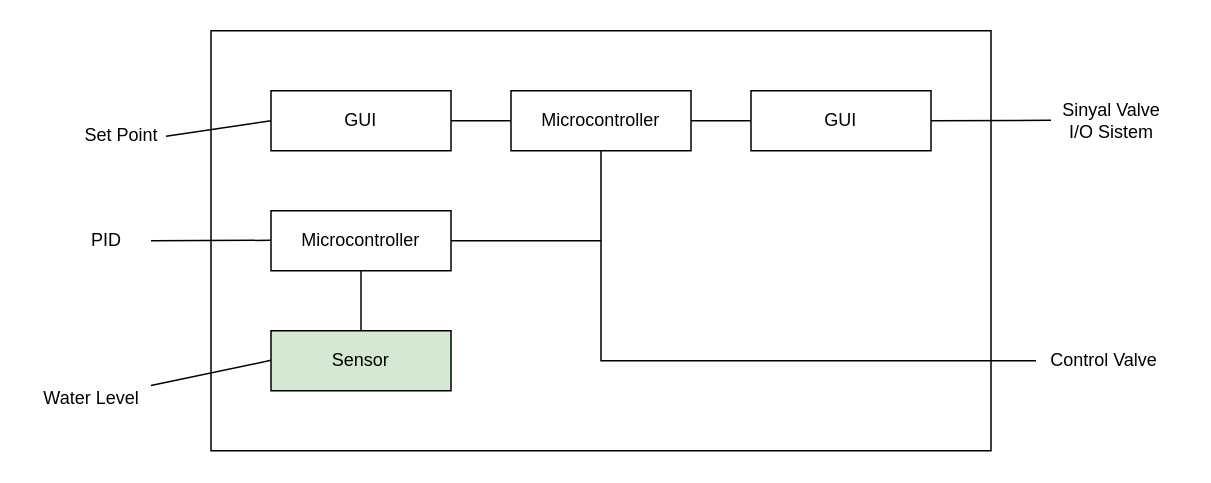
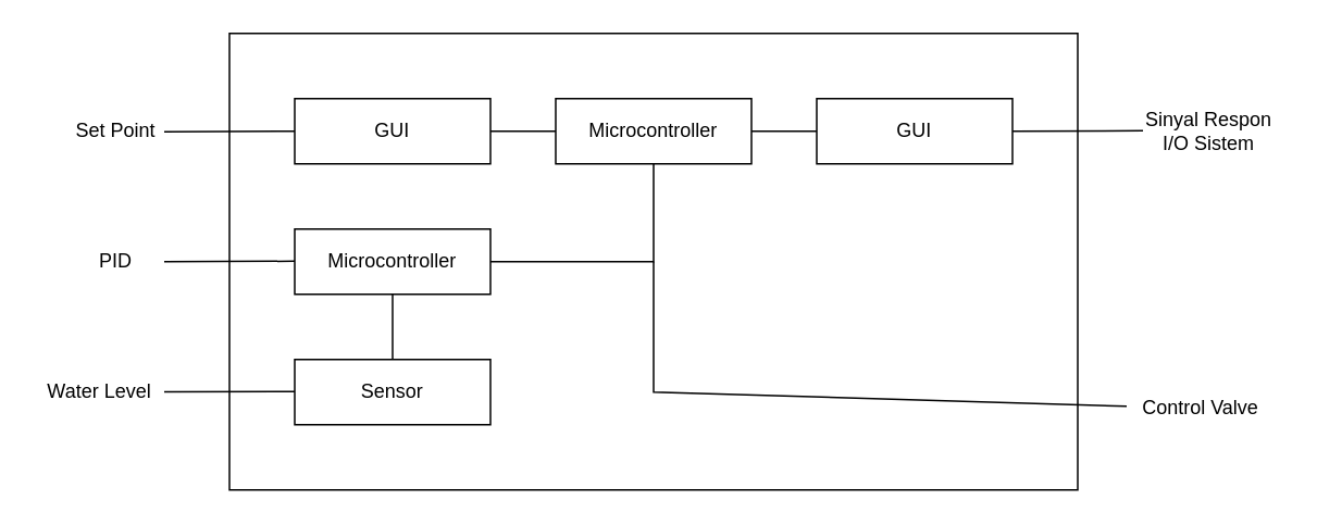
  <mxCell id="0" />
  <mxCell id="1" parent="0" />
- <mxCell id="2" value="Set Point" style="text;html=1;align=center;verticalAlign=middle;resizable=0;points=[];autosize=1;" vertex="1" parent="1"><mxGeometry x="50" y="80" width="60" height="20" as="geometry" /></mxCell>
+ <mxCell id="2" value="Set Point" style="text;html=1;align=center;verticalAlign=middle;resizable=0;points=[];autosize=1;" vertex="1" parent="1"><mxGeometry x="40" y="70" width="60" height="20" as="geometry" /></mxCell>
  <mxCell id="3" value="PID" style="text;html=1;align=center;verticalAlign=middle;resizable=0;points=[];autosize=1;" vertex="1" parent="1"><mxGeometry x="50" y="150" width="40" height="20" as="geometry" /></mxCell>
- <mxCell id="4" value="Water Level" style="text;html=1;align=center;verticalAlign=middle;resizable=0;points=[];autosize=1;" vertex="1" parent="1"><mxGeometry x="20" y="255" width="80" height="20" as="geometry" /></mxCell>
+ <mxCell id="4" value="Water Level" style="text;html=1;align=center;verticalAlign=middle;resizable=0;points=[];autosize=1;" vertex="1" parent="1"><mxGeometry y="230" width="80" height="20" as="geometry" x="20" /></mxCell>
  <mxCell id="5" style="edgeStyle=none;rounded=0;orthogonalLoop=1;jettySize=auto;html=1;exitX=0;exitY=0.5;exitDx=0;exitDy=0;entryX=1;entryY=0.514;entryDx=0;entryDy=0;entryPerimeter=0;startArrow=none;startFill=0;endArrow=none;endFill=0;" edge="1" parent="1" source="6" target="2"><mxGeometry relative="1" as="geometry" /></mxCell>
  <mxCell id="6" value="GUI" style="rounded=0;whiteSpace=wrap;html=1;" vertex="1" parent="1"><mxGeometry x="180" y="60" width="120" height="40" as="geometry" /></mxCell>
  <mxCell id="7" style="edgeStyle=none;rounded=0;orthogonalLoop=1;jettySize=auto;html=1;exitX=1;exitY=0.5;exitDx=0;exitDy=0;entryX=0.5;entryY=1;entryDx=0;entryDy=0;startArrow=none;startFill=0;endArrow=none;endFill=0;" edge="1" parent="1" source="8" target="12"><mxGeometry relative="1" as="geometry"><Array as="points"><mxPoint x="400" y="160" /></Array></mxGeometry></mxCell>
  <mxCell id="8" value="Microcontroller" style="rounded=0;whiteSpace=wrap;html=1;" vertex="1" parent="1"><mxGeometry x="180" y="140" width="120" height="40" as="geometry" /></mxCell>
  <mxCell id="9" style="edgeStyle=none;rounded=0;orthogonalLoop=1;jettySize=auto;html=1;exitX=0.5;exitY=0;exitDx=0;exitDy=0;entryX=0.5;entryY=1;entryDx=0;entryDy=0;startArrow=none;startFill=0;endArrow=none;endFill=0;" edge="1" parent="1" source="10" target="8"><mxGeometry relative="1" as="geometry" /></mxCell>
- <mxCell id="10" value="Sensor" style="rounded=0;whiteSpace=wrap;html=1;fillColor=#d5e8d4;" vertex="1" parent="1"><mxGeometry x="180" y="220" width="120" height="40" as="geometry" /></mxCell>
+ <mxCell id="10" value="Sensor" style="rounded=0;whiteSpace=wrap;html=1;" vertex="1" parent="1"><mxGeometry x="180" y="220" width="120" height="40" as="geometry" /></mxCell>
  <mxCell id="11" style="edgeStyle=none;rounded=0;orthogonalLoop=1;jettySize=auto;html=1;exitX=1;exitY=0.5;exitDx=0;exitDy=0;entryX=0;entryY=0.5;entryDx=0;entryDy=0;startArrow=none;startFill=0;endArrow=none;endFill=0;" edge="1" parent="1" source="12" target="17"><mxGeometry relative="1" as="geometry" /></mxCell>
  <mxCell id="12" value="Microcontroller" style="rounded=0;whiteSpace=wrap;html=1;" vertex="1" parent="1"><mxGeometry x="340" y="60" width="120" height="40" as="geometry" /></mxCell>
  <mxCell id="13" value="" style="endArrow=none;html=1;entryX=0;entryY=0.5;entryDx=0;entryDy=0;" edge="1" parent="1" target="12"><mxGeometry width="50" height="50" relative="1" as="geometry"><mxPoint x="300" y="80" as="sourcePoint" /><mxPoint x="370" y="80" as="targetPoint" /></mxGeometry></mxCell>
  <mxCell id="14" style="edgeStyle=none;rounded=0;orthogonalLoop=1;jettySize=auto;html=1;exitX=0;exitY=0.5;exitDx=0;exitDy=0;startArrow=none;startFill=0;endArrow=none;endFill=0;" edge="1" parent="1"><mxGeometry relative="1" as="geometry"><mxPoint x="180" y="159.71" as="sourcePoint" /><mxPoint x="100" y="160" as="targetPoint" /></mxGeometry></mxCell>
  <mxCell id="15" style="edgeStyle=none;rounded=0;orthogonalLoop=1;jettySize=auto;html=1;exitX=0;exitY=0.5;exitDx=0;exitDy=0;startArrow=none;startFill=0;endArrow=none;endFill=0;" edge="1" parent="1" target="4"><mxGeometry relative="1" as="geometry"><mxPoint x="180" y="239.71" as="sourcePoint" /><mxPoint x="140" y="239.99" as="targetPoint" /></mxGeometry></mxCell>
  <mxCell id="16" style="edgeStyle=none;rounded=0;orthogonalLoop=1;jettySize=auto;html=1;exitX=1;exitY=0.5;exitDx=0;exitDy=0;startArrow=none;startFill=0;endArrow=none;endFill=0;" edge="1" parent="1" source="17"><mxGeometry relative="1" as="geometry"><mxPoint x="700" y="79.667" as="targetPoint" /></mxGeometry></mxCell>
  <mxCell id="17" value="GUI" style="rounded=0;whiteSpace=wrap;html=1;" vertex="1" parent="1"><mxGeometry x="500" y="60" width="120" height="40" as="geometry" /></mxCell>
- <mxCell id="18" value="Sinyal Valve&lt;br&gt;I/O Sistem" style="text;html=1;align=center;verticalAlign=middle;resizable=0;points=[];autosize=1;" vertex="1" parent="1"><mxGeometry x="695" y="65" width="90" height="30" as="geometry" /></mxCell>
+ <mxCell id="18" value="Sinyal Respon&lt;br&gt;I/O Sistem" style="text;html=1;align=center;verticalAlign=middle;resizable=0;points=[];autosize=1;" vertex="1" parent="1"><mxGeometry x="695" y="65" width="90" height="30" as="geometry" /></mxCell>
  <mxCell id="19" style="edgeStyle=none;rounded=0;orthogonalLoop=1;jettySize=auto;html=1;startArrow=none;startFill=0;endArrow=none;endFill=0;" edge="1" parent="1" source="20"><mxGeometry relative="1" as="geometry"><mxPoint x="400" y="160" as="targetPoint" /><Array as="points"><mxPoint x="400" y="240" /></Array></mxGeometry></mxCell>
- <mxCell id="20" value="Control Valve" style="text;html=1;align=center;verticalAlign=middle;resizable=0;points=[];autosize=1;" vertex="1" parent="1"><mxGeometry x="690" y="230" width="90" height="20" as="geometry" /></mxCell>
+ <mxCell id="20" value="Control Valve" style="text;html=1;align=center;verticalAlign=middle;resizable=0;points=[];autosize=1;" vertex="1" parent="1"><mxGeometry x="690" y="240" width="90" height="20" as="geometry" /></mxCell>
  <mxCell id="21" value="" style="rounded=0;whiteSpace=wrap;html=1;fillColor=none;" vertex="1" parent="1"><mxGeometry x="140" y="20" width="520" height="280" as="geometry" /></mxCell>
